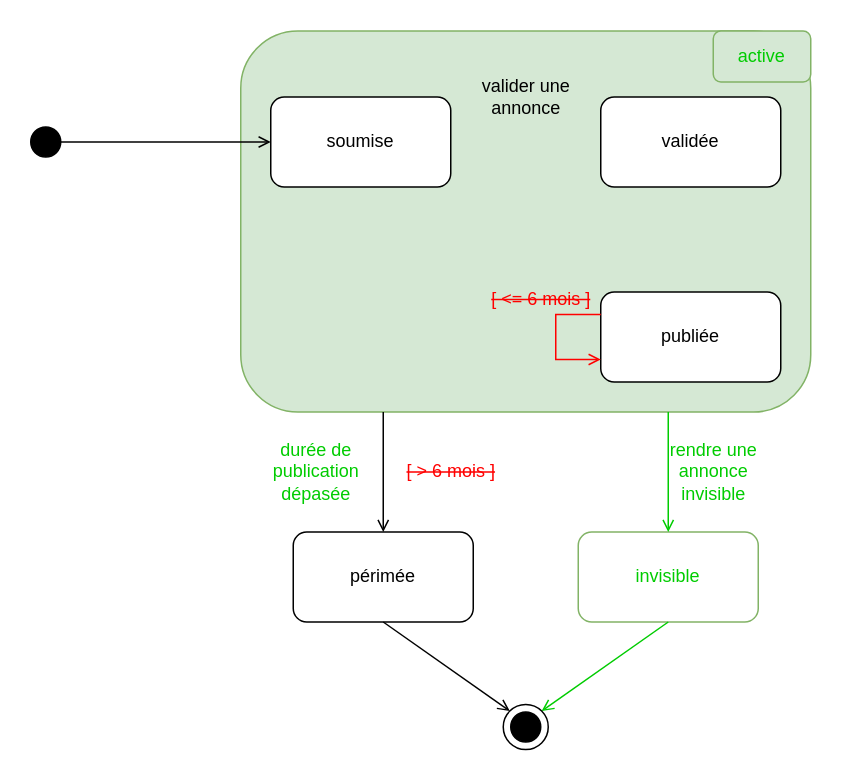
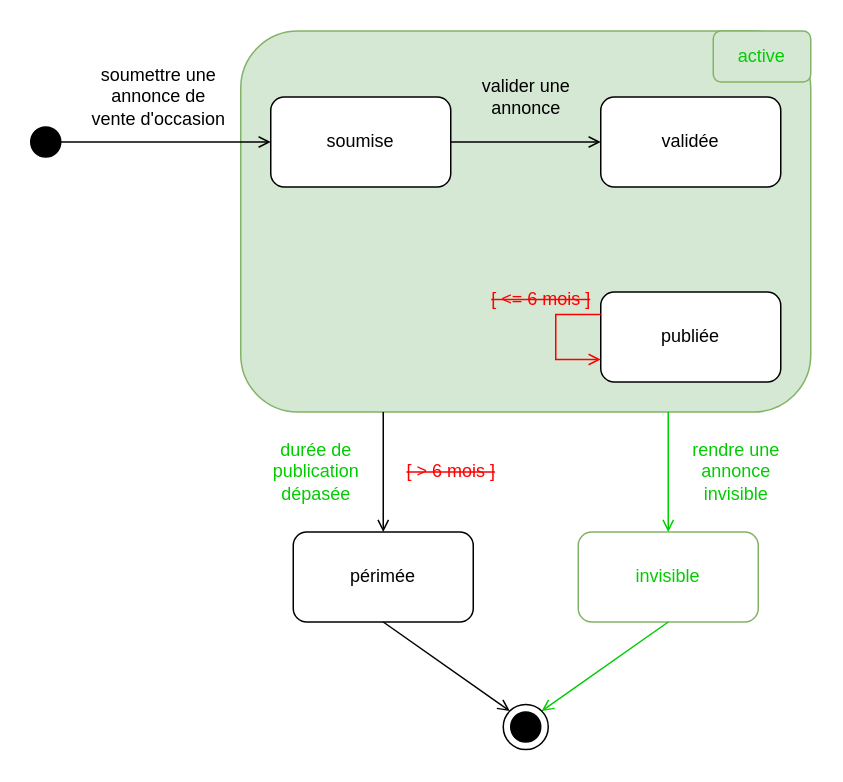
  <mxCell id="0" />
  <mxCell id="1" parent="0" />
  <mxCell id="2" value="" style="rounded=1;whiteSpace=wrap;html=1;fillColor=#d5e8d4;strokeColor=#82b366;" vertex="1" parent="1"><mxGeometry x="160" y="20" width="380" height="254" as="geometry" /></mxCell>
  <mxCell id="3" value="" style="ellipse;whiteSpace=wrap;html=1;aspect=fixed;fillColor=#000000;" vertex="1" parent="1"><mxGeometry x="20" y="84" width="20" height="20" as="geometry" /></mxCell>
  <mxCell id="4" value="soumise" style="rounded=1;whiteSpace=wrap;html=1;" vertex="1" parent="1"><mxGeometry x="180" y="64" width="120" height="60" as="geometry" /></mxCell>
  <mxCell id="5" value="validée" style="rounded=1;whiteSpace=wrap;html=1;" vertex="1" parent="1"><mxGeometry x="400" y="64" width="120" height="60" as="geometry" /></mxCell>
  <mxCell id="6" value="publiée" style="rounded=1;whiteSpace=wrap;html=1;" vertex="1" parent="1"><mxGeometry x="400" y="194" width="120" height="60" as="geometry" /></mxCell>
  <mxCell id="7" value="périmée" style="rounded=1;whiteSpace=wrap;html=1;" vertex="1" parent="1"><mxGeometry x="195" y="354" width="120" height="60" as="geometry" /></mxCell>
  <mxCell id="8" value="&lt;font color=&quot;#00cc00&quot;&gt;invisible&lt;/font&gt;" style="rounded=1;whiteSpace=wrap;html=1;fillColor=#ffffff;strokeColor=#82b366;" vertex="1" parent="1"><mxGeometry x="385" y="354" width="120" height="60" as="geometry" /></mxCell>
  <mxCell id="9" value="" style="endArrow=open;html=1;rounded=0;entryX=0;entryY=0.5;entryDx=0;entryDy=0;exitX=1;exitY=0.5;exitDx=0;exitDy=0;endFill=0;" edge="1" parent="1" source="3" target="4"><mxGeometry width="50" height="50" relative="1" as="geometry"><mxPoint x="-140" y="154" as="sourcePoint" /><mxPoint x="90" y="124" as="targetPoint" /></mxGeometry></mxCell>
+ <mxCell id="10" value="" style="endArrow=open;html=1;rounded=0;entryX=0;entryY=0.5;entryDx=0;entryDy=0;exitX=1;exitY=0.5;exitDx=0;exitDy=0;endFill=0;" edge="1" parent="1" source="4" target="5"><mxGeometry width="50" height="50" relative="1" as="geometry"><mxPoint x="90" y="104" as="sourcePoint" /><mxPoint x="190" y="104" as="targetPoint" /></mxGeometry></mxCell>
  <mxCell id="11" value="valider une&lt;br&gt;annonce" style="text;html=1;align=center;verticalAlign=middle;resizable=0;points=[];autosize=1;strokeColor=none;fillColor=none;" vertex="1" parent="1"><mxGeometry x="310" y="44" width="80" height="40" as="geometry" /></mxCell>
+ <mxCell id="12" value="soumettre une&lt;br&gt;annonce de&lt;br&gt;vente d'occasion" style="text;html=1;align=center;verticalAlign=middle;resizable=0;points=[];autosize=1;strokeColor=none;fillColor=none;" vertex="1" parent="1"><mxGeometry x="50" y="34" width="110" height="60" as="geometry" /></mxCell>
  <mxCell id="13" value="&lt;font color=&quot;#00cc00&quot;&gt;active&lt;/font&gt;" style="rounded=1;whiteSpace=wrap;html=1;fillColor=#d5e8d4;strokeColor=#82b366;" vertex="1" parent="1"><mxGeometry x="475" y="20" width="65" height="34" as="geometry" /></mxCell>
  <mxCell id="14" value="" style="endArrow=open;html=1;rounded=0;entryX=0.5;entryY=0;entryDx=0;entryDy=0;exitX=0.25;exitY=1;exitDx=0;exitDy=0;endFill=0;" edge="1" parent="1" source="2" target="7"><mxGeometry width="50" height="50" relative="1" as="geometry"><mxPoint x="470" y="134" as="sourcePoint" /><mxPoint x="470" y="204" as="targetPoint" /></mxGeometry></mxCell>
  <mxCell id="15" value="" style="endArrow=open;html=1;rounded=0;entryX=0.5;entryY=0;entryDx=0;entryDy=0;exitX=0.75;exitY=1;exitDx=0;exitDy=0;endFill=0;strokeColor=#00CC00;" edge="1" parent="1" source="2" target="8"><mxGeometry width="50" height="50" relative="1" as="geometry"><mxPoint x="265" y="284" as="sourcePoint" /><mxPoint x="250" y="344" as="targetPoint" /></mxGeometry></mxCell>
- <mxCell id="16" value="&lt;font color=&quot;#00cc00&quot;&gt;rendre une&lt;br&gt;annonce&lt;br&gt;invisible&lt;/font&gt;" style="text;html=1;align=center;verticalAlign=middle;resizable=0;points=[];autosize=1;strokeColor=none;fillColor=none;" vertex="1" parent="1"><mxGeometry x="435" y="284" width="80" height="60" as="geometry" /></mxCell>
+ <mxCell id="16" value="&lt;font color=&quot;#00cc00&quot;&gt;rendre une&lt;br&gt;annonce&lt;br&gt;invisible&lt;/font&gt;" style="text;html=1;align=center;verticalAlign=middle;resizable=0;points=[];autosize=1;strokeColor=none;fillColor=none;" vertex="1" parent="1"><mxGeometry x="450" y="284" width="80" height="60" as="geometry" /></mxCell>
  <mxCell id="17" value="&lt;font color=&quot;#00cc00&quot;&gt;durée de&lt;br&gt;publication&lt;br&gt;dépasée&lt;/font&gt;" style="text;html=1;align=center;verticalAlign=middle;resizable=0;points=[];autosize=1;strokeColor=none;fillColor=none;" vertex="1" parent="1"><mxGeometry x="170" y="284" width="80" height="60" as="geometry" /></mxCell>
  <mxCell id="18" value="&lt;font color=&quot;#ff0000&quot;&gt;&lt;strike&gt;[ &amp;gt; 6 mois ]&lt;/strike&gt;&lt;/font&gt;" style="text;html=1;align=center;verticalAlign=middle;resizable=0;points=[];autosize=1;strokeColor=none;fillColor=none;" vertex="1" parent="1"><mxGeometry x="260" y="299" width="80" height="30" as="geometry" /></mxCell>
  <mxCell id="19" value="&lt;font color=&quot;#ff0000&quot;&gt;&lt;strike&gt;[ &amp;lt;= 6 mois ]&lt;/strike&gt;&lt;/font&gt;" style="text;html=1;align=center;verticalAlign=middle;resizable=0;points=[];autosize=1;strokeColor=none;fillColor=none;" vertex="1" parent="1"><mxGeometry x="315" y="184" width="90" height="30" as="geometry" /></mxCell>
  <mxCell id="20" value="" style="endArrow=open;html=1;rounded=0;exitX=0;exitY=0.25;exitDx=0;exitDy=0;endFill=0;entryX=0;entryY=0.75;entryDx=0;entryDy=0;strokeColor=#FF0000;" edge="1" parent="1" source="6" target="6"><mxGeometry width="50" height="50" relative="1" as="geometry"><mxPoint x="470" y="134" as="sourcePoint" /><mxPoint x="620" y="264" as="targetPoint" /><Array as="points"><mxPoint x="370" y="209" /><mxPoint x="370" y="239" /></Array></mxGeometry></mxCell>
  <mxCell id="21" value="" style="endArrow=open;html=1;rounded=0;exitX=0.5;exitY=1;exitDx=0;exitDy=0;endFill=0;entryX=0;entryY=0;entryDx=0;entryDy=0;" edge="1" parent="1" source="7" target="24"><mxGeometry width="50" height="50" relative="1" as="geometry"><mxPoint x="265" y="284" as="sourcePoint" /><mxPoint x="310" y="464" as="targetPoint" /></mxGeometry></mxCell>
  <mxCell id="22" value="" style="endArrow=open;html=1;rounded=0;exitX=0.5;exitY=1;exitDx=0;exitDy=0;endFill=0;strokeColor=#00CC00;entryX=1;entryY=0;entryDx=0;entryDy=0;" edge="1" parent="1" source="8" target="24"><mxGeometry width="50" height="50" relative="1" as="geometry"><mxPoint x="455" y="284" as="sourcePoint" /><mxPoint x="390" y="464" as="targetPoint" /></mxGeometry></mxCell>
  <mxCell id="23" value="" style="ellipse;whiteSpace=wrap;html=1;aspect=fixed;fillColor=#000000;" vertex="1" parent="1"><mxGeometry x="340" y="474" width="20" height="20" as="geometry" /></mxCell>
  <mxCell id="24" value="" style="ellipse;whiteSpace=wrap;html=1;aspect=fixed;fillColor=none;" vertex="1" parent="1"><mxGeometry x="335" y="469" width="30" height="30" as="geometry" /></mxCell>
